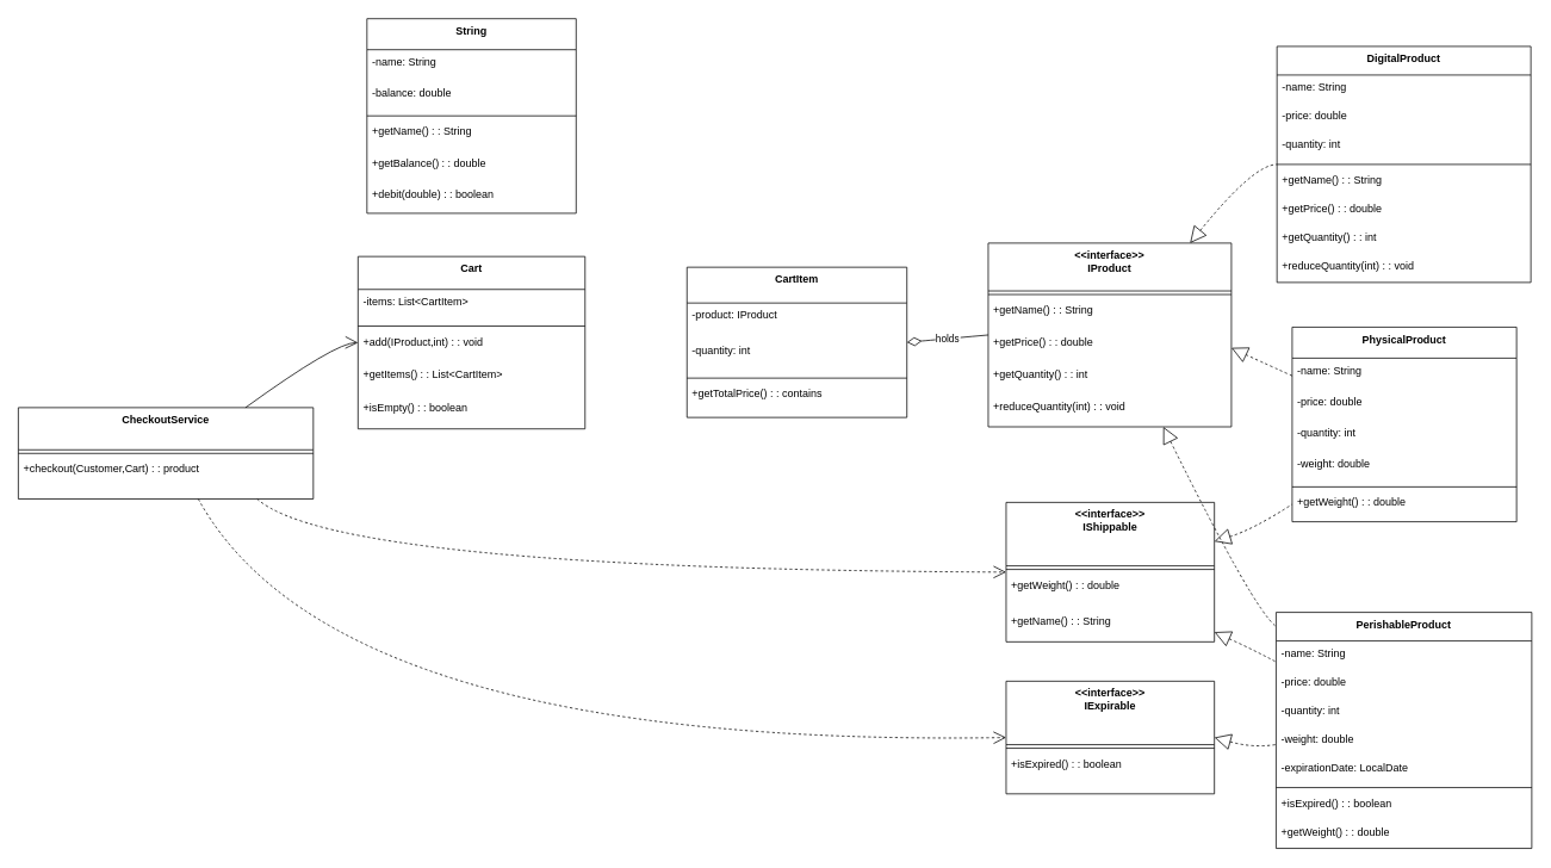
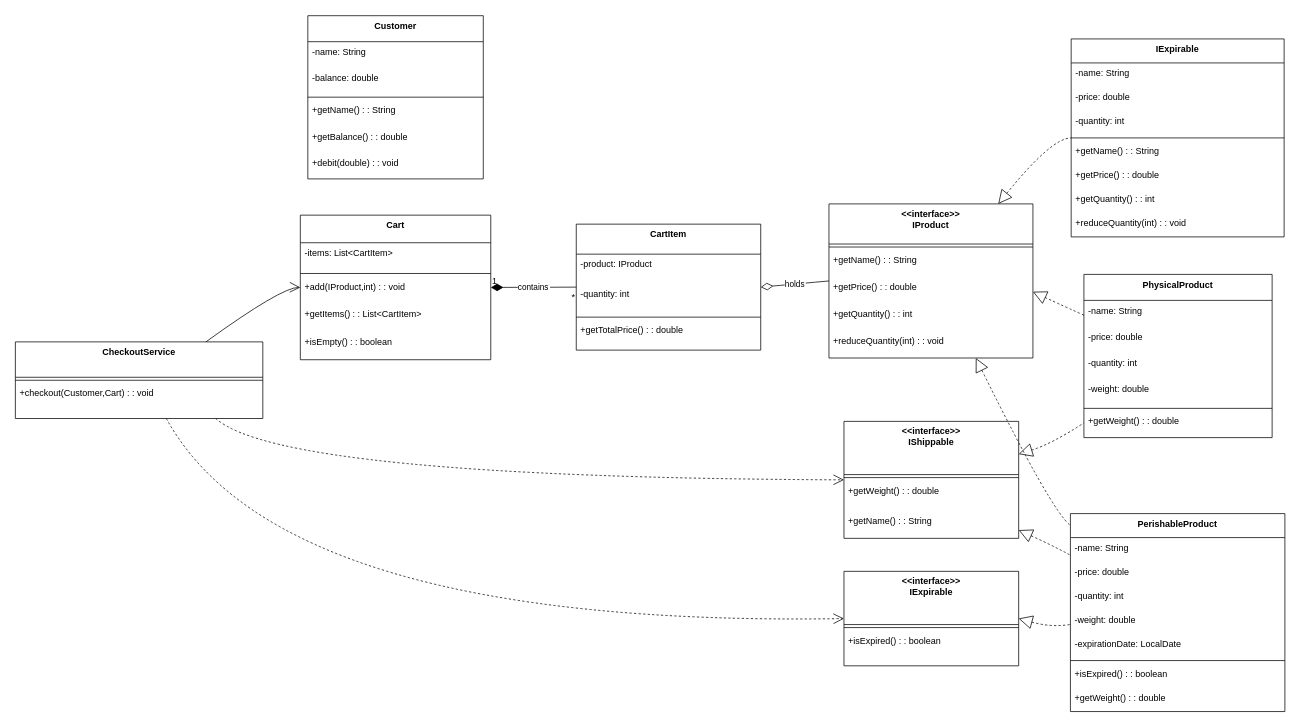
  <mxCell id="0" />
  <mxCell id="1" parent="0" />
  <mxCell id="2" value="&lt;&lt;interface&gt;&gt;&#10;IProduct" style="swimlane;fontStyle=1;align=center;verticalAlign=top;childLayout=stackLayout;horizontal=1;startSize=53.5;horizontalStack=0;resizeParent=1;resizeParentMax=0;resizeLast=0;collapsible=0;marginBottom=0;" vertex="1" parent="1"><mxGeometry x="1105" y="271" width="272" height="205.5" as="geometry" /></mxCell>
  <mxCell id="3" style="line;strokeWidth=1;fillColor=none;align=left;verticalAlign=middle;spacingTop=-1;spacingLeft=3;spacingRight=3;rotatable=0;labelPosition=right;points=[];portConstraint=eastwest;strokeColor=inherit;" vertex="1" parent="2"><mxGeometry y="53.5" width="272" height="8" as="geometry" /></mxCell>
  <mxCell id="4" value="+getName() : : String" style="text;strokeColor=none;fillColor=none;align=left;verticalAlign=top;spacingLeft=4;spacingRight=4;overflow=hidden;rotatable=0;points=[[0,0.5],[1,0.5]];portConstraint=eastwest;" vertex="1" parent="2"><mxGeometry y="61.5" width="272" height="36" as="geometry" /></mxCell>
  <mxCell id="5" value="+getPrice() : : double" style="text;strokeColor=none;fillColor=none;align=left;verticalAlign=top;spacingLeft=4;spacingRight=4;overflow=hidden;rotatable=0;points=[[0,0.5],[1,0.5]];portConstraint=eastwest;" vertex="1" parent="2"><mxGeometry y="97.5" width="272" height="36" as="geometry" /></mxCell>
  <mxCell id="6" value="+getQuantity() : : int" style="text;strokeColor=none;fillColor=none;align=left;verticalAlign=top;spacingLeft=4;spacingRight=4;overflow=hidden;rotatable=0;points=[[0,0.5],[1,0.5]];portConstraint=eastwest;" vertex="1" parent="2"><mxGeometry y="133.5" width="272" height="36" as="geometry" /></mxCell>
  <mxCell id="7" value="+reduceQuantity(int) : : void" style="text;strokeColor=none;fillColor=none;align=left;verticalAlign=top;spacingLeft=4;spacingRight=4;overflow=hidden;rotatable=0;points=[[0,0.5],[1,0.5]];portConstraint=eastwest;" vertex="1" parent="2"><mxGeometry y="169.5" width="272" height="36" as="geometry" /></mxCell>
  <mxCell id="8" value="&lt;&lt;interface&gt;&gt;&#10;IShippable" style="swimlane;fontStyle=1;align=center;verticalAlign=top;childLayout=stackLayout;horizontal=1;startSize=71;horizontalStack=0;resizeParent=1;resizeParentMax=0;resizeLast=0;collapsible=0;marginBottom=0;" vertex="1" parent="1"><mxGeometry x="1125" y="561" width="233" height="156" as="geometry" /></mxCell>
  <mxCell id="9" style="line;strokeWidth=1;fillColor=none;align=left;verticalAlign=middle;spacingTop=-1;spacingLeft=3;spacingRight=3;rotatable=0;labelPosition=right;points=[];portConstraint=eastwest;strokeColor=inherit;" vertex="1" parent="8"><mxGeometry y="71" width="233" height="8" as="geometry" /></mxCell>
  <mxCell id="10" value="+getWeight() : : double" style="text;strokeColor=none;fillColor=none;align=left;verticalAlign=top;spacingLeft=4;spacingRight=4;overflow=hidden;rotatable=0;points=[[0,0.5],[1,0.5]];portConstraint=eastwest;" vertex="1" parent="8"><mxGeometry y="79" width="233" height="41" as="geometry" /></mxCell>
  <mxCell id="11" value="+getName() : : String" style="text;strokeColor=none;fillColor=none;align=left;verticalAlign=top;spacingLeft=4;spacingRight=4;overflow=hidden;rotatable=0;points=[[0,0.5],[1,0.5]];portConstraint=eastwest;" vertex="1" parent="8"><mxGeometry y="120" width="233" height="36" as="geometry" /></mxCell>
  <mxCell id="12" value="&lt;&lt;interface&gt;&gt;&#10;IExpirable" style="swimlane;fontStyle=1;align=center;verticalAlign=top;childLayout=stackLayout;horizontal=1;startSize=71;horizontalStack=0;resizeParent=1;resizeParentMax=0;resizeLast=0;collapsible=0;marginBottom=0;" vertex="1" parent="1"><mxGeometry x="1125" y="761" width="233" height="126" as="geometry" /></mxCell>
  <mxCell id="13" style="line;strokeWidth=1;fillColor=none;align=left;verticalAlign=middle;spacingTop=-1;spacingLeft=3;spacingRight=3;rotatable=0;labelPosition=right;points=[];portConstraint=eastwest;strokeColor=inherit;" vertex="1" parent="12"><mxGeometry y="71" width="233" height="8" as="geometry" /></mxCell>
  <mxCell id="14" value="+isExpired() : : boolean" style="text;strokeColor=none;fillColor=none;align=left;verticalAlign=top;spacingLeft=4;spacingRight=4;overflow=hidden;rotatable=0;points=[[0,0.5],[1,0.5]];portConstraint=eastwest;" vertex="1" parent="12"><mxGeometry y="79" width="233" height="47" as="geometry" /></mxCell>
- <mxCell id="15" value="DigitalProduct" style="swimlane;fontStyle=1;align=center;verticalAlign=top;childLayout=stackLayout;horizontal=1;startSize=32;horizontalStack=0;resizeParent=1;resizeParentMax=0;resizeLast=0;collapsible=0;marginBottom=0;" vertex="1" parent="1"><mxGeometry x="1428" y="51" width="284" height="264" as="geometry" /></mxCell>
+ <mxCell id="15" value="IExpirable" style="swimlane;fontStyle=1;align=center;verticalAlign=top;childLayout=stackLayout;horizontal=1;startSize=32;horizontalStack=0;resizeParent=1;resizeParentMax=0;resizeLast=0;collapsible=0;marginBottom=0;" vertex="1" parent="1"><mxGeometry x="1428" y="51" width="284" height="264" as="geometry" /></mxCell>
  <mxCell id="16" value="-name: String" style="text;strokeColor=none;fillColor=none;align=left;verticalAlign=top;spacingLeft=4;spacingRight=4;overflow=hidden;rotatable=0;points=[[0,0.5],[1,0.5]];portConstraint=eastwest;" vertex="1" parent="15"><mxGeometry y="32" width="284" height="32" as="geometry" /></mxCell>
  <mxCell id="17" value="-price: double" style="text;strokeColor=none;fillColor=none;align=left;verticalAlign=top;spacingLeft=4;spacingRight=4;overflow=hidden;rotatable=0;points=[[0,0.5],[1,0.5]];portConstraint=eastwest;" vertex="1" parent="15"><mxGeometry y="64" width="284" height="32" as="geometry" /></mxCell>
  <mxCell id="18" value="-quantity: int" style="text;strokeColor=none;fillColor=none;align=left;verticalAlign=top;spacingLeft=4;spacingRight=4;overflow=hidden;rotatable=0;points=[[0,0.5],[1,0.5]];portConstraint=eastwest;" vertex="1" parent="15"><mxGeometry y="96" width="284" height="32" as="geometry" /></mxCell>
  <mxCell id="19" style="line;strokeWidth=1;fillColor=none;align=left;verticalAlign=middle;spacingTop=-1;spacingLeft=3;spacingRight=3;rotatable=0;labelPosition=right;points=[];portConstraint=eastwest;strokeColor=inherit;" vertex="1" parent="15"><mxGeometry y="128" width="284" height="8" as="geometry" /></mxCell>
  <mxCell id="20" value="+getName() : : String" style="text;strokeColor=none;fillColor=none;align=left;verticalAlign=top;spacingLeft=4;spacingRight=4;overflow=hidden;rotatable=0;points=[[0,0.5],[1,0.5]];portConstraint=eastwest;" vertex="1" parent="15"><mxGeometry y="136" width="284" height="32" as="geometry" /></mxCell>
  <mxCell id="21" value="+getPrice() : : double" style="text;strokeColor=none;fillColor=none;align=left;verticalAlign=top;spacingLeft=4;spacingRight=4;overflow=hidden;rotatable=0;points=[[0,0.5],[1,0.5]];portConstraint=eastwest;" vertex="1" parent="15"><mxGeometry y="168" width="284" height="32" as="geometry" /></mxCell>
  <mxCell id="22" value="+getQuantity() : : int" style="text;strokeColor=none;fillColor=none;align=left;verticalAlign=top;spacingLeft=4;spacingRight=4;overflow=hidden;rotatable=0;points=[[0,0.5],[1,0.5]];portConstraint=eastwest;" vertex="1" parent="15"><mxGeometry y="200" width="284" height="32" as="geometry" /></mxCell>
  <mxCell id="23" value="+reduceQuantity(int) : : void" style="text;strokeColor=none;fillColor=none;align=left;verticalAlign=top;spacingLeft=4;spacingRight=4;overflow=hidden;rotatable=0;points=[[0,0.5],[1,0.5]];portConstraint=eastwest;" vertex="1" parent="15"><mxGeometry y="232" width="284" height="32" as="geometry" /></mxCell>
  <mxCell id="24" value="PhysicalProduct" style="swimlane;fontStyle=1;align=center;verticalAlign=top;childLayout=stackLayout;horizontal=1;startSize=34.667;horizontalStack=0;resizeParent=1;resizeParentMax=0;resizeLast=0;collapsible=0;marginBottom=0;" vertex="1" parent="1"><mxGeometry x="1445" y="365" width="251" height="217.667" as="geometry" /></mxCell>
  <mxCell id="25" value="-name: String" style="text;strokeColor=none;fillColor=none;align=left;verticalAlign=top;spacingLeft=4;spacingRight=4;overflow=hidden;rotatable=0;points=[[0,0.5],[1,0.5]];portConstraint=eastwest;" vertex="1" parent="24"><mxGeometry y="34.667" width="251" height="35" as="geometry" /></mxCell>
  <mxCell id="26" value="-price: double" style="text;strokeColor=none;fillColor=none;align=left;verticalAlign=top;spacingLeft=4;spacingRight=4;overflow=hidden;rotatable=0;points=[[0,0.5],[1,0.5]];portConstraint=eastwest;" vertex="1" parent="24"><mxGeometry y="69.667" width="251" height="35" as="geometry" /></mxCell>
  <mxCell id="27" value="-quantity: int" style="text;strokeColor=none;fillColor=none;align=left;verticalAlign=top;spacingLeft=4;spacingRight=4;overflow=hidden;rotatable=0;points=[[0,0.5],[1,0.5]];portConstraint=eastwest;" vertex="1" parent="24"><mxGeometry y="104.667" width="251" height="35" as="geometry" /></mxCell>
  <mxCell id="28" value="-weight: double" style="text;strokeColor=none;fillColor=none;align=left;verticalAlign=top;spacingLeft=4;spacingRight=4;overflow=hidden;rotatable=0;points=[[0,0.5],[1,0.5]];portConstraint=eastwest;" vertex="1" parent="24"><mxGeometry y="139.667" width="251" height="35" as="geometry" /></mxCell>
  <mxCell id="29" style="line;strokeWidth=1;fillColor=none;align=left;verticalAlign=middle;spacingTop=-1;spacingLeft=3;spacingRight=3;rotatable=0;labelPosition=right;points=[];portConstraint=eastwest;strokeColor=inherit;" vertex="1" parent="24"><mxGeometry y="174.667" width="251" height="8" as="geometry" /></mxCell>
  <mxCell id="30" value="+getWeight() : : double" style="text;strokeColor=none;fillColor=none;align=left;verticalAlign=top;spacingLeft=4;spacingRight=4;overflow=hidden;rotatable=0;points=[[0,0.5],[1,0.5]];portConstraint=eastwest;" vertex="1" parent="24"><mxGeometry y="182.667" width="251" height="35" as="geometry" /></mxCell>
  <mxCell id="31" value="PerishableProduct" style="swimlane;fontStyle=1;align=center;verticalAlign=top;childLayout=stackLayout;horizontal=1;startSize=32;horizontalStack=0;resizeParent=1;resizeParentMax=0;resizeLast=0;collapsible=0;marginBottom=0;" vertex="1" parent="1"><mxGeometry x="1427" y="684" width="286" height="264" as="geometry" /></mxCell>
  <mxCell id="32" value="-name: String" style="text;strokeColor=none;fillColor=none;align=left;verticalAlign=top;spacingLeft=4;spacingRight=4;overflow=hidden;rotatable=0;points=[[0,0.5],[1,0.5]];portConstraint=eastwest;" vertex="1" parent="31"><mxGeometry y="32" width="286" height="32" as="geometry" /></mxCell>
  <mxCell id="33" value="-price: double" style="text;strokeColor=none;fillColor=none;align=left;verticalAlign=top;spacingLeft=4;spacingRight=4;overflow=hidden;rotatable=0;points=[[0,0.5],[1,0.5]];portConstraint=eastwest;" vertex="1" parent="31"><mxGeometry y="64" width="286" height="32" as="geometry" /></mxCell>
  <mxCell id="34" value="-quantity: int" style="text;strokeColor=none;fillColor=none;align=left;verticalAlign=top;spacingLeft=4;spacingRight=4;overflow=hidden;rotatable=0;points=[[0,0.5],[1,0.5]];portConstraint=eastwest;" vertex="1" parent="31"><mxGeometry y="96" width="286" height="32" as="geometry" /></mxCell>
  <mxCell id="35" value="-weight: double" style="text;strokeColor=none;fillColor=none;align=left;verticalAlign=top;spacingLeft=4;spacingRight=4;overflow=hidden;rotatable=0;points=[[0,0.5],[1,0.5]];portConstraint=eastwest;" vertex="1" parent="31"><mxGeometry y="128" width="286" height="32" as="geometry" /></mxCell>
  <mxCell id="36" value="-expirationDate: LocalDate" style="text;strokeColor=none;fillColor=none;align=left;verticalAlign=top;spacingLeft=4;spacingRight=4;overflow=hidden;rotatable=0;points=[[0,0.5],[1,0.5]];portConstraint=eastwest;" vertex="1" parent="31"><mxGeometry y="160" width="286" height="32" as="geometry" /></mxCell>
  <mxCell id="37" style="line;strokeWidth=1;fillColor=none;align=left;verticalAlign=middle;spacingTop=-1;spacingLeft=3;spacingRight=3;rotatable=0;labelPosition=right;points=[];portConstraint=eastwest;strokeColor=inherit;" vertex="1" parent="31"><mxGeometry y="192" width="286" height="8" as="geometry" /></mxCell>
  <mxCell id="38" value="+isExpired() : : boolean" style="text;strokeColor=none;fillColor=none;align=left;verticalAlign=top;spacingLeft=4;spacingRight=4;overflow=hidden;rotatable=0;points=[[0,0.5],[1,0.5]];portConstraint=eastwest;" vertex="1" parent="31"><mxGeometry y="200" width="286" height="32" as="geometry" /></mxCell>
  <mxCell id="39" value="+getWeight() : : double" style="text;strokeColor=none;fillColor=none;align=left;verticalAlign=top;spacingLeft=4;spacingRight=4;overflow=hidden;rotatable=0;points=[[0,0.5],[1,0.5]];portConstraint=eastwest;" vertex="1" parent="31"><mxGeometry y="232" width="286" height="32" as="geometry" /></mxCell>
- <mxCell id="40" value="String" style="swimlane;fontStyle=1;align=center;verticalAlign=top;childLayout=stackLayout;horizontal=1;startSize=34.667;horizontalStack=0;resizeParent=1;resizeParentMax=0;resizeLast=0;collapsible=0;marginBottom=0;" vertex="1" parent="1"><mxGeometry x="410" y="20" width="234" height="217.667" as="geometry" /></mxCell>
+ <mxCell id="40" value="Customer" style="swimlane;fontStyle=1;align=center;verticalAlign=top;childLayout=stackLayout;horizontal=1;startSize=34.667;horizontalStack=0;resizeParent=1;resizeParentMax=0;resizeLast=0;collapsible=0;marginBottom=0;" vertex="1" parent="1"><mxGeometry x="410" y="20" width="234" height="217.667" as="geometry" /></mxCell>
  <mxCell id="41" value="-name: String" style="text;strokeColor=none;fillColor=none;align=left;verticalAlign=top;spacingLeft=4;spacingRight=4;overflow=hidden;rotatable=0;points=[[0,0.5],[1,0.5]];portConstraint=eastwest;" vertex="1" parent="40"><mxGeometry y="34.667" width="234" height="35" as="geometry" /></mxCell>
  <mxCell id="42" value="-balance: double" style="text;strokeColor=none;fillColor=none;align=left;verticalAlign=top;spacingLeft=4;spacingRight=4;overflow=hidden;rotatable=0;points=[[0,0.5],[1,0.5]];portConstraint=eastwest;" vertex="1" parent="40"><mxGeometry y="69.667" width="234" height="35" as="geometry" /></mxCell>
  <mxCell id="43" style="line;strokeWidth=1;fillColor=none;align=left;verticalAlign=middle;spacingTop=-1;spacingLeft=3;spacingRight=3;rotatable=0;labelPosition=right;points=[];portConstraint=eastwest;strokeColor=inherit;" vertex="1" parent="40"><mxGeometry y="104.667" width="234" height="8" as="geometry" /></mxCell>
  <mxCell id="44" value="+getName() : : String" style="text;strokeColor=none;fillColor=none;align=left;verticalAlign=top;spacingLeft=4;spacingRight=4;overflow=hidden;rotatable=0;points=[[0,0.5],[1,0.5]];portConstraint=eastwest;" vertex="1" parent="40"><mxGeometry y="112.667" width="234" height="35" as="geometry" /></mxCell>
  <mxCell id="45" value="+getBalance() : : double" style="text;strokeColor=none;fillColor=none;align=left;verticalAlign=top;spacingLeft=4;spacingRight=4;overflow=hidden;rotatable=0;points=[[0,0.5],[1,0.5]];portConstraint=eastwest;" vertex="1" parent="40"><mxGeometry y="147.667" width="234" height="35" as="geometry" /></mxCell>
- <mxCell id="46" value="+debit(double) : : boolean" style="text;strokeColor=none;fillColor=none;align=left;verticalAlign=top;spacingLeft=4;spacingRight=4;overflow=hidden;rotatable=0;points=[[0,0.5],[1,0.5]];portConstraint=eastwest;" vertex="1" parent="40"><mxGeometry y="182.667" width="234" height="35" as="geometry" /></mxCell>
+ <mxCell id="46" value="+debit(double) : : void" style="text;strokeColor=none;fillColor=none;align=left;verticalAlign=top;spacingLeft=4;spacingRight=4;overflow=hidden;rotatable=0;points=[[0,0.5],[1,0.5]];portConstraint=eastwest;" vertex="1" parent="40"><mxGeometry y="182.667" width="234" height="35" as="geometry" /></mxCell>
  <mxCell id="47" value="CartItem" style="swimlane;fontStyle=1;align=center;verticalAlign=top;childLayout=stackLayout;horizontal=1;startSize=40;horizontalStack=0;resizeParent=1;resizeParentMax=0;resizeLast=0;collapsible=0;marginBottom=0;" vertex="1" parent="1"><mxGeometry x="768" y="298" width="246" height="168" as="geometry" /></mxCell>
  <mxCell id="48" value="-product: IProduct" style="text;strokeColor=none;fillColor=none;align=left;verticalAlign=top;spacingLeft=4;spacingRight=4;overflow=hidden;rotatable=0;points=[[0,0.5],[1,0.5]];portConstraint=eastwest;" vertex="1" parent="47"><mxGeometry y="40" width="246" height="40" as="geometry" /></mxCell>
  <mxCell id="49" value="-quantity: int" style="text;strokeColor=none;fillColor=none;align=left;verticalAlign=top;spacingLeft=4;spacingRight=4;overflow=hidden;rotatable=0;points=[[0,0.5],[1,0.5]];portConstraint=eastwest;" vertex="1" parent="47"><mxGeometry y="80" width="246" height="40" as="geometry" /></mxCell>
  <mxCell id="50" style="line;strokeWidth=1;fillColor=none;align=left;verticalAlign=middle;spacingTop=-1;spacingLeft=3;spacingRight=3;rotatable=0;labelPosition=right;points=[];portConstraint=eastwest;strokeColor=inherit;" vertex="1" parent="47"><mxGeometry y="120" width="246" height="8" as="geometry" /></mxCell>
- <mxCell id="51" value="+getTotalPrice() : : contains" style="text;strokeColor=none;fillColor=none;align=left;verticalAlign=top;spacingLeft=4;spacingRight=4;overflow=hidden;rotatable=0;points=[[0,0.5],[1,0.5]];portConstraint=eastwest;" vertex="1" parent="47"><mxGeometry y="128" width="246" height="40" as="geometry" /></mxCell>
+ <mxCell id="51" value="+getTotalPrice() : : double" style="text;strokeColor=none;fillColor=none;align=left;verticalAlign=top;spacingLeft=4;spacingRight=4;overflow=hidden;rotatable=0;points=[[0,0.5],[1,0.5]];portConstraint=eastwest;" vertex="1" parent="47"><mxGeometry y="128" width="246" height="40" as="geometry" /></mxCell>
  <mxCell id="52" value="Cart" style="swimlane;fontStyle=1;align=center;verticalAlign=top;childLayout=stackLayout;horizontal=1;startSize=36.8;horizontalStack=0;resizeParent=1;resizeParentMax=0;resizeLast=0;collapsible=0;marginBottom=0;" vertex="1" parent="1"><mxGeometry x="400" y="286" width="254" height="192.8" as="geometry" /></mxCell>
  <mxCell id="53" value="-items: List&lt;CartItem&gt;" style="text;strokeColor=none;fillColor=none;align=left;verticalAlign=top;spacingLeft=4;spacingRight=4;overflow=hidden;rotatable=0;points=[[0,0.5],[1,0.5]];portConstraint=eastwest;" vertex="1" parent="52"><mxGeometry y="36.8" width="254" height="37" as="geometry" /></mxCell>
  <mxCell id="54" style="line;strokeWidth=1;fillColor=none;align=left;verticalAlign=middle;spacingTop=-1;spacingLeft=3;spacingRight=3;rotatable=0;labelPosition=right;points=[];portConstraint=eastwest;strokeColor=inherit;" vertex="1" parent="52"><mxGeometry y="73.8" width="254" height="8" as="geometry" /></mxCell>
  <mxCell id="55" value="+add(IProduct,int) : : void" style="text;strokeColor=none;fillColor=none;align=left;verticalAlign=top;spacingLeft=4;spacingRight=4;overflow=hidden;rotatable=0;points=[[0,0.5],[1,0.5]];portConstraint=eastwest;" vertex="1" parent="52"><mxGeometry y="81.8" width="254" height="37" as="geometry" /></mxCell>
  <mxCell id="56" value="+getItems() : : List&lt;CartItem&gt;" style="text;strokeColor=none;fillColor=none;align=left;verticalAlign=top;spacingLeft=4;spacingRight=4;overflow=hidden;rotatable=0;points=[[0,0.5],[1,0.5]];portConstraint=eastwest;" vertex="1" parent="52"><mxGeometry y="118.8" width="254" height="37" as="geometry" /></mxCell>
  <mxCell id="57" value="+isEmpty() : : boolean" style="text;strokeColor=none;fillColor=none;align=left;verticalAlign=top;spacingLeft=4;spacingRight=4;overflow=hidden;rotatable=0;points=[[0,0.5],[1,0.5]];portConstraint=eastwest;" vertex="1" parent="52"><mxGeometry y="155.8" width="254" height="37" as="geometry" /></mxCell>
  <mxCell id="58" value="CheckoutService" style="swimlane;fontStyle=1;align=center;verticalAlign=top;childLayout=stackLayout;horizontal=1;startSize=47.2;horizontalStack=0;resizeParent=1;resizeParentMax=0;resizeLast=0;collapsible=0;marginBottom=0;" vertex="1" parent="1"><mxGeometry x="20" y="455" width="330" height="102.2" as="geometry" /></mxCell>
  <mxCell id="59" style="line;strokeWidth=1;fillColor=none;align=left;verticalAlign=middle;spacingTop=-1;spacingLeft=3;spacingRight=3;rotatable=0;labelPosition=right;points=[];portConstraint=eastwest;strokeColor=inherit;" vertex="1" parent="58"><mxGeometry y="47.2" width="330" height="8" as="geometry" /></mxCell>
- <mxCell id="60" value="+checkout(Customer,Cart) : : product" style="text;strokeColor=none;fillColor=none;align=left;verticalAlign=top;spacingLeft=4;spacingRight=4;overflow=hidden;rotatable=0;points=[[0,0.5],[1,0.5]];portConstraint=eastwest;" vertex="1" parent="58"><mxGeometry y="55.2" width="330" height="47" as="geometry" /></mxCell>
+ <mxCell id="60" value="+checkout(Customer,Cart) : : void" style="text;strokeColor=none;fillColor=none;align=left;verticalAlign=top;spacingLeft=4;spacingRight=4;overflow=hidden;rotatable=0;points=[[0,0.5],[1,0.5]];portConstraint=eastwest;" vertex="1" parent="58"><mxGeometry y="55.2" width="330" height="47" as="geometry" /></mxCell>
  <mxCell id="61" value="" style="curved=1;dashed=1;startArrow=block;startSize=16;startFill=0;endArrow=none;exitX=0.83;exitY=0;entryX=0;entryY=0.5;rounded=0;" edge="1" parent="1" source="2" target="15"><mxGeometry relative="1" as="geometry"><Array as="points"><mxPoint x="1402" y="183" /></Array></mxGeometry></mxCell>
  <mxCell id="62" value="" style="curved=1;dashed=1;startArrow=block;startSize=16;startFill=0;endArrow=none;exitX=1;exitY=0.57;entryX=0;entryY=0.25;rounded=0;" edge="1" parent="1" source="2" target="24"><mxGeometry relative="1" as="geometry"><Array as="points"><mxPoint x="1402" y="400" /></Array></mxGeometry></mxCell>
  <mxCell id="63" value="" style="curved=1;dashed=1;startArrow=block;startSize=16;startFill=0;endArrow=none;exitX=0.72;exitY=1;entryX=0;entryY=0.06;rounded=0;" edge="1" parent="1" source="2" target="31"><mxGeometry relative="1" as="geometry"><Array as="points"><mxPoint x="1402" y="681" /></Array></mxGeometry></mxCell>
  <mxCell id="64" value="" style="curved=1;dashed=1;startArrow=block;startSize=16;startFill=0;endArrow=none;exitX=1;exitY=0.28;entryX=0;entryY=0.91;rounded=0;" edge="1" parent="1" source="8" target="24"><mxGeometry relative="1" as="geometry"><Array as="points"><mxPoint x="1402" y="591" /></Array></mxGeometry></mxCell>
  <mxCell id="65" value="" style="curved=1;dashed=1;startArrow=block;startSize=16;startFill=0;endArrow=none;exitX=1;exitY=0.93;entryX=0;entryY=0.21;rounded=0;" edge="1" parent="1" source="8" target="31"><mxGeometry relative="1" as="geometry"><Array as="points"><mxPoint x="1402" y="726" /></Array></mxGeometry></mxCell>
  <mxCell id="66" value="" style="curved=1;dashed=1;startArrow=block;startSize=16;startFill=0;endArrow=none;exitX=1;exitY=0.5;entryX=0;entryY=0.56;rounded=0;" edge="1" parent="1" source="12" target="31"><mxGeometry relative="1" as="geometry"><Array as="points"><mxPoint x="1402" y="836" /></Array></mxGeometry></mxCell>
+ <mxCell id="67" value="contains" style="curved=1;startArrow=diamondThin;startSize=14;startFill=1;endArrow=none;exitX=1;exitY=0.5;entryX=0;entryY=0.5;rounded=0;" edge="1" parent="1" source="52" target="47"><mxGeometry relative="1" as="geometry"><Array as="points" /></mxGeometry></mxCell>
+ <mxCell id="68" value="1" style="edgeLabel;resizable=0;labelBackgroundColor=none;fontSize=12;align=left;verticalAlign=bottom;" vertex="1" parent="67"><mxGeometry x="-1" relative="1" as="geometry" /></mxCell>
+ <mxCell id="69" value="*" style="edgeLabel;resizable=0;labelBackgroundColor=none;fontSize=12;align=right;verticalAlign=top;" vertex="1" parent="67"><mxGeometry x="1" relative="1" as="geometry" /></mxCell>
  <mxCell id="70" value="holds" style="curved=1;startArrow=diamondThin;startSize=14;startFill=0;endArrow=none;exitX=1;exitY=0.5;entryX=0;entryY=0.5;rounded=0;" edge="1" parent="1" source="47" target="2"><mxGeometry relative="1" as="geometry"><Array as="points" /></mxGeometry></mxCell>
  <mxCell id="71" value="" style="curved=1;dashed=0;startArrow=none;endArrow=open;endSize=12;exitX=0.77;exitY=0;entryX=0;entryY=0.5;rounded=0;" edge="1" parent="1" source="58" target="52"><mxGeometry relative="1" as="geometry"><Array as="points"><mxPoint x="375" y="382" /></Array></mxGeometry></mxCell>
  <mxCell id="72" value="" style="curved=1;dashed=1;startArrow=none;endArrow=open;endSize=12;exitX=0.81;exitY=1;entryX=0;entryY=0.5;rounded=0;" edge="1" parent="1" source="58" target="8"><mxGeometry relative="1" as="geometry"><Array as="points"><mxPoint x="375" y="636" /></Array></mxGeometry></mxCell>
  <mxCell id="73" value="" style="curved=1;dashed=1;startArrow=none;endArrow=open;endSize=12;exitX=0.61;exitY=1;entryX=0;entryY=0.5;rounded=0;" edge="1" parent="1" source="58" target="12"><mxGeometry relative="1" as="geometry"><Array as="points"><mxPoint x="375" y="836" /></Array></mxGeometry></mxCell>
